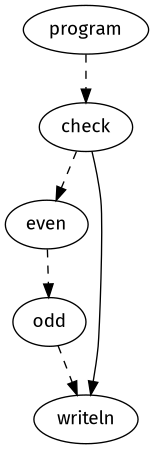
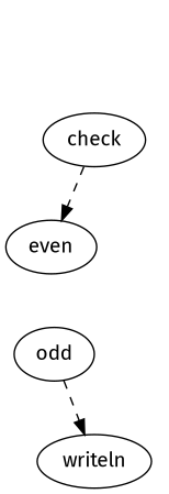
  digraph {
    fontname="Fira Sans"
    node [fontname="Fira Sans"]
    edge [fontname="Fira Sans" style=dashed]
-   program
    check
    even
    writeln
    odd
-   program -> check
    check -> even
-   check -> writeln [style=""]
-   even -> odd
    odd -> writeln
  }
